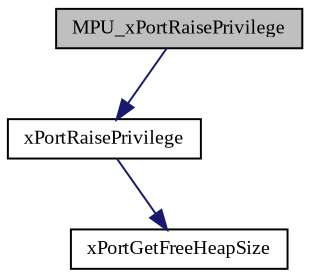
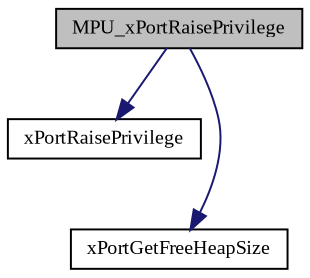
  digraph {
    fontname="Liberation Serif"
    rankdir=TB
    node [color=black fillcolor=white fontname="Liberation Serif" fontsize=10 shape=record style=filled]
    edge [color=midnightblue fontname="Liberation Serif" fontsize=10 labelfontname=Helvetica labelfontsize=10 style=solid]
    n1 [fillcolor=grey75 fontcolor=black height=0.2 label=MPU_xPortRaisePrivilege width=0.4]
    n2 [height=0.2 label=xPortRaisePrivilege width=0.4]
    n3 [height=0.2 label=xPortGetFreeHeapSize width=0.4]
    n1 -> n2
-   n2 -> n3
+   n1 -> n3
  }
